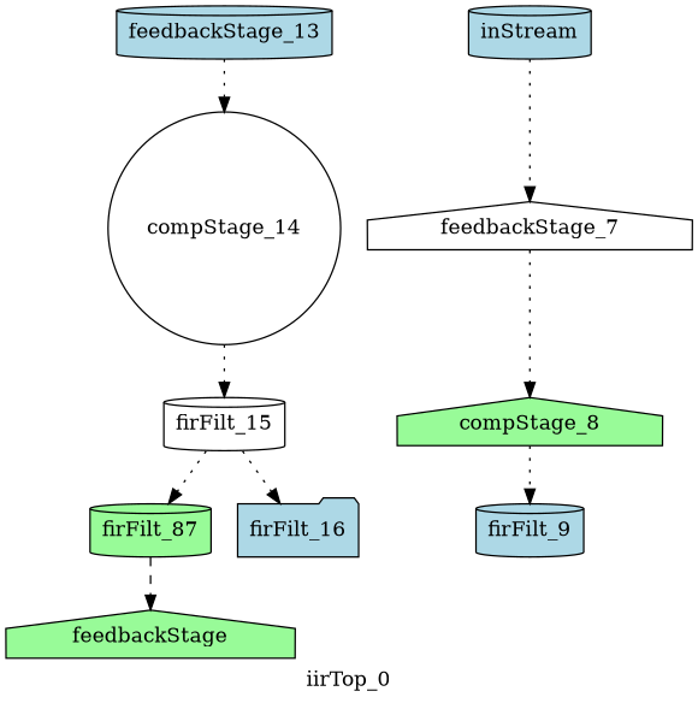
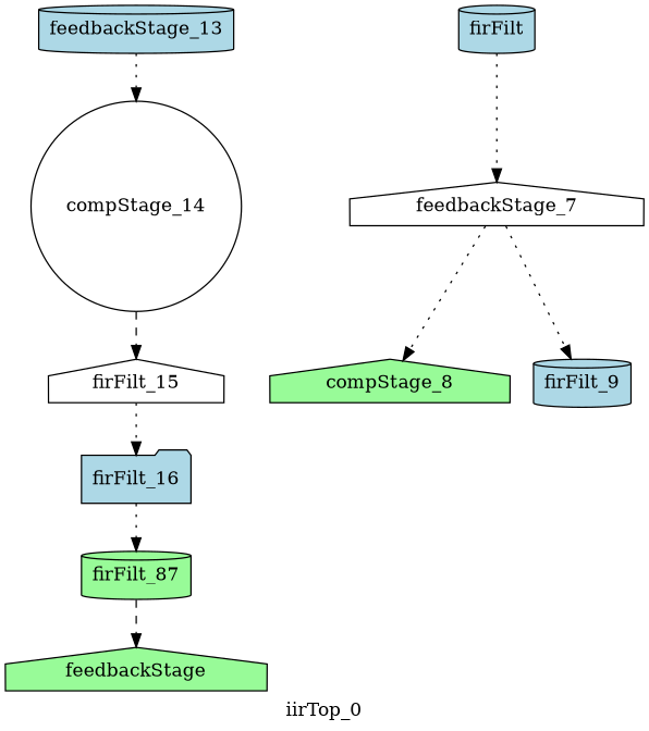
  digraph {
    label=iirTop_0
    node [fillcolor=lightblue shape=cylinder style=filled]
    edge [style=dotted]
    n1 [fillcolor=palegreen label=firFilt_87]
    n2 [fillcolor=palegreen label=feedbackStage shape=house]
    firFilt_16 [shape=folder]
-   firFilt_15 [fillcolor=white]
+   firFilt_15 [fillcolor=white shape=house]
    compStage_14 [fillcolor=white shape=circle]
    feedbackStage_13
    compStage_8 [fillcolor=palegreen shape=house]
    firFilt_9
    feedbackStage_7 [fillcolor=white shape=house]
-   inStream
+   inStream [label=firFilt]
    n1 -> n2 [style=dashed]
-   firFilt_15 -> n1
+   firFilt_16 -> n1
    firFilt_15 -> firFilt_16
-   compStage_14 -> firFilt_15
+   compStage_14 -> firFilt_15 [style=dashed]
    feedbackStage_13 -> compStage_14
-   compStage_8 -> firFilt_9
+   feedbackStage_7 -> firFilt_9
    feedbackStage_7 -> compStage_8
    inStream -> feedbackStage_7
  }
